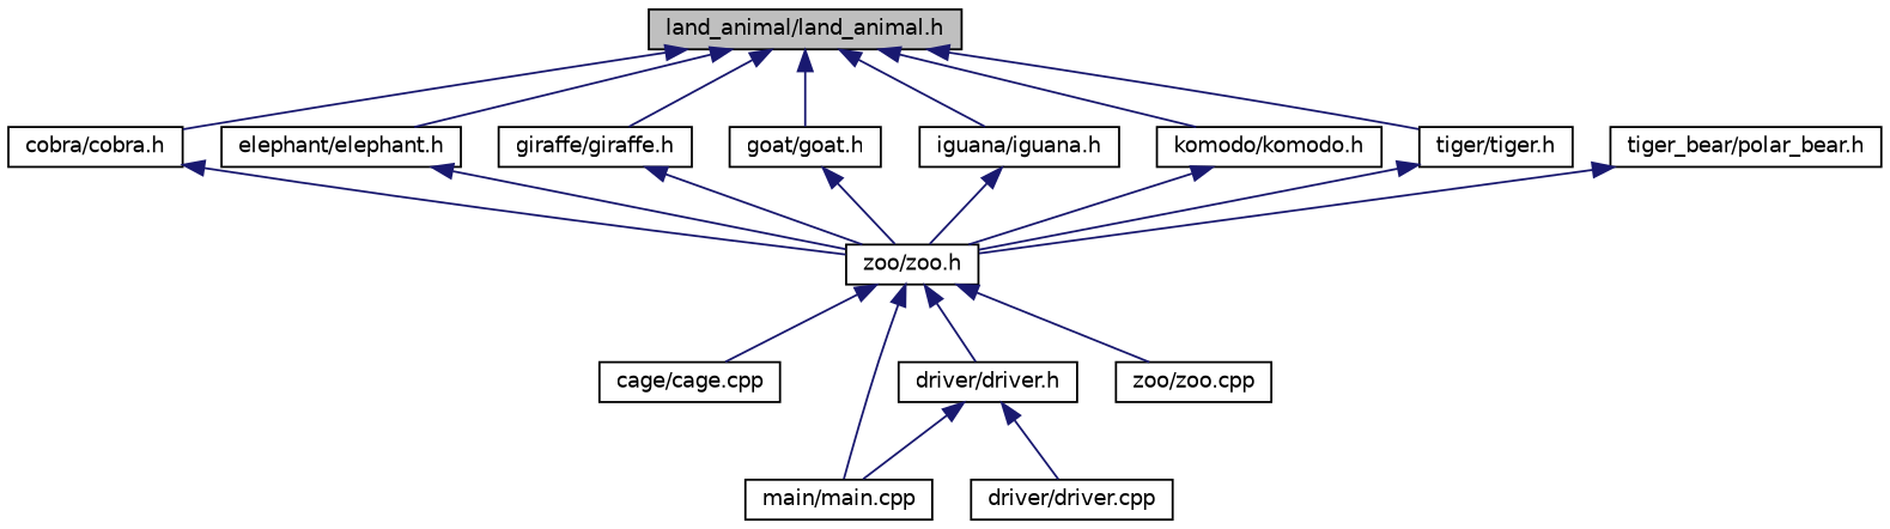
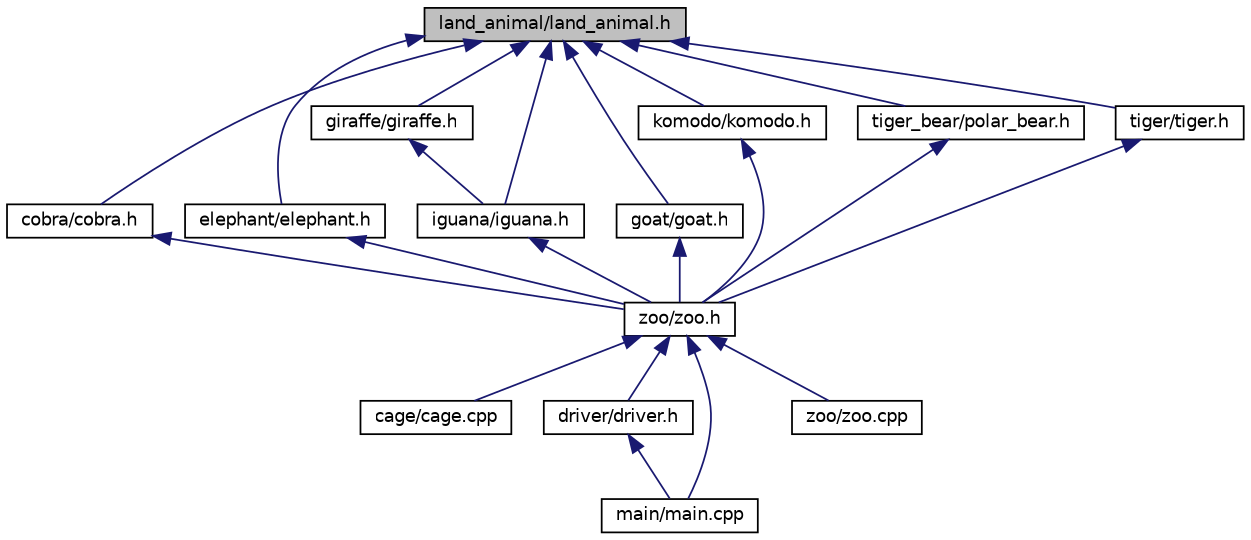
  digraph {
    node [color=black fillcolor=white fontname=Helvetica fontsize=10 shape=record style=filled]
    edge [color=midnightblue dir=back fontname=Helvetica fontsize=10 labelfontname=Helvetica labelfontsize=10 style=solid]
    n1 [fillcolor=grey75 fontcolor=black height=0.2 label="land_animal/land_animal.h" width=0.4]
    n2 [height=0.2 label="cobra/cobra.h" width=0.4]
    n3 [height=0.2 label="elephant/elephant.h" width=0.4]
    n4 [height=0.2 label="giraffe/giraffe.h" width=0.4]
    n5 [height=0.2 label="goat/goat.h" width=0.4]
    n6 [height=0.2 label="iguana/iguana.h" width=0.4]
    n7 [height=0.2 label="komodo/komodo.h" width=0.4]
    n8 [height=0.2 label="tiger_bear/polar_bear.h" width=0.4]
    n9 [height=0.2 label="tiger/tiger.h" width=0.4]
    n10 [height=0.2 label="zoo/zoo.h" width=0.4]
    n11 [height=0.2 label="cage/cage.cpp" width=0.4]
    n12 [height=0.2 label="driver/driver.h" width=0.4]
    n13 [height=0.2 label="main/main.cpp" width=0.4]
    n14 [height=0.2 label="zoo/zoo.cpp" width=0.4]
-   n15 [height=0.2 label="driver/driver.cpp" width=0.4]
    n1 -> n2
    n1 -> n3
    n1 -> n4
    n1 -> n5
    n1 -> n6
    n1 -> n7
+   n1 -> n8
    n1 -> n9
    n2 -> n10
    n3 -> n10
-   n4 -> n10
+   n4 -> n6
    n5 -> n10
    n6 -> n10
    n7 -> n10
    n8 -> n10
    n9 -> n10
    n10 -> n11
    n10 -> n12
    n10 -> n13
    n10 -> n14
    n12 -> n13
-   n12 -> n15
  }
